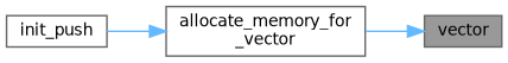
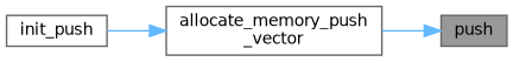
  digraph {
    rankdir=RL
    node [color=grey40 fillcolor=white fontname=Helvetica fontsize=10 shape=box style=filled]
    edge [color=steelblue1 dir=back fontname=Helvetica fontsize=10 labelfontname=Helvetica labelfontsize=10 style=solid]
-   n1 [color=gray40 fillcolor=grey60 fontcolor=black height=0.2 label=vector width=0.4]
-   n2 [height=0.2 label="allocate_memory_for\l_vector" width=0.4]
+   n1 [color=gray40 fillcolor=grey60 fontcolor=black height=0.2 label=push width=0.4]
+   n2 [height=0.2 label="allocate_memory_push\l_vector" width=0.4]
    n3 [height=0.2 label=init_push width=0.4]
    n1 -> n2
    n2 -> n3
  }
